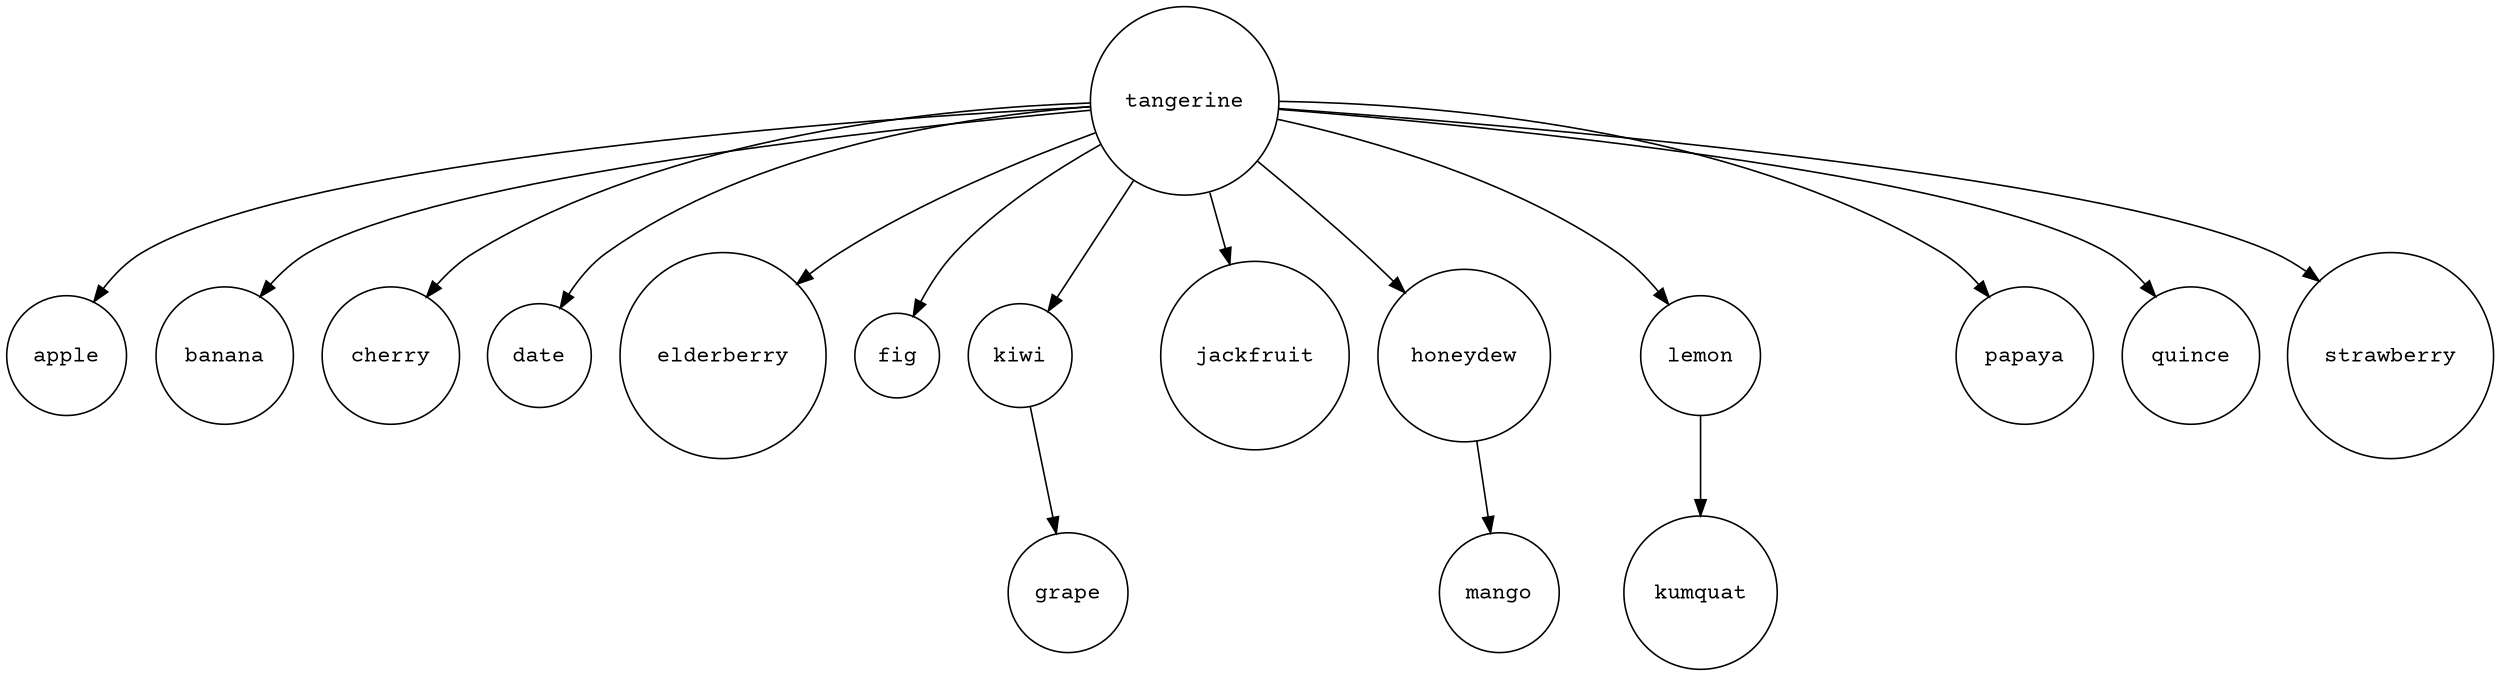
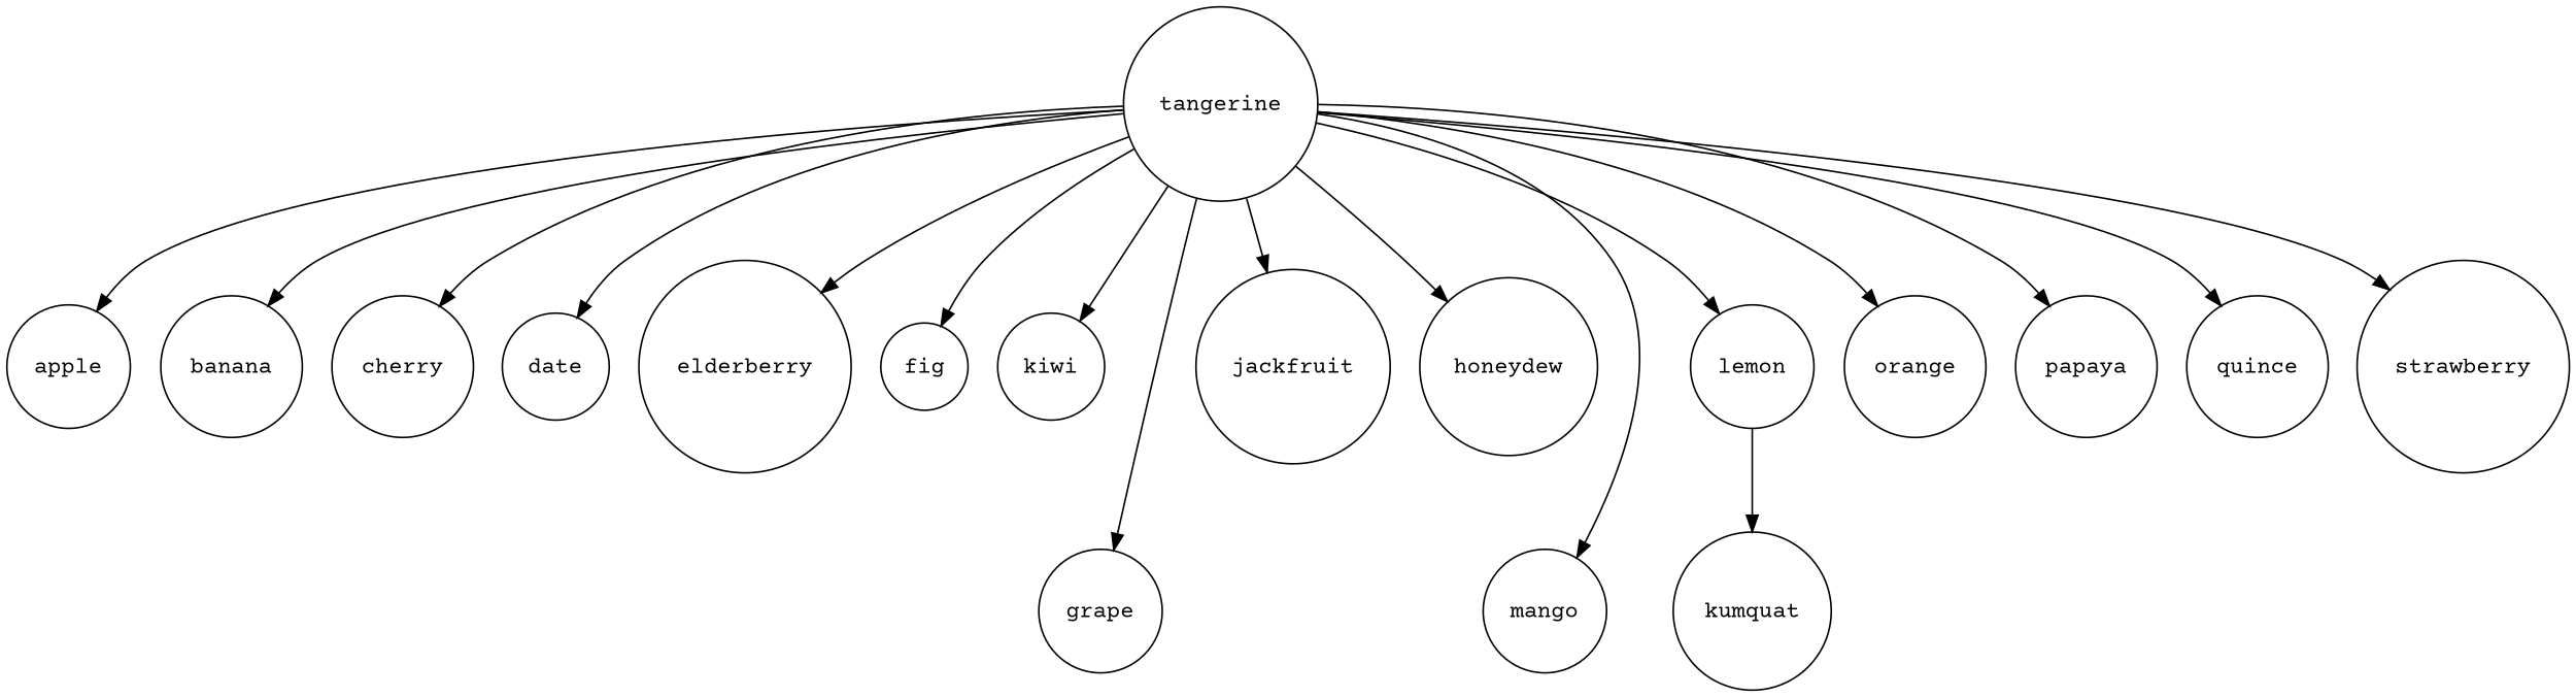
  digraph {
    fontname="Courier Prime"
    node [fontname="Courier Prime" shape=circle]
    edge [fontname="Courier Prime"]
    tangerine
    apple
    banana
    cherry
    date
    elderberry
    fig
    grape
    honeydew
    jackfruit
    kiwi
    lemon
    mango
+   orange
    papaya
    quince
    strawberry
    kumquat
    tangerine -> apple
    tangerine -> banana
    tangerine -> cherry
    tangerine -> date
    tangerine -> elderberry
    tangerine -> fig
-   kiwi -> grape
+   tangerine -> grape
    tangerine -> honeydew
    tangerine -> jackfruit
    tangerine -> kiwi
    tangerine -> lemon
-   honeydew -> mango
+   tangerine -> mango
+   tangerine -> orange
    tangerine -> papaya
    tangerine -> quince
    tangerine -> strawberry
    lemon -> kumquat
  }
